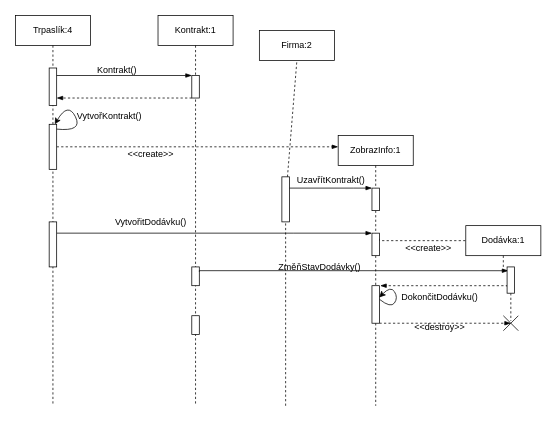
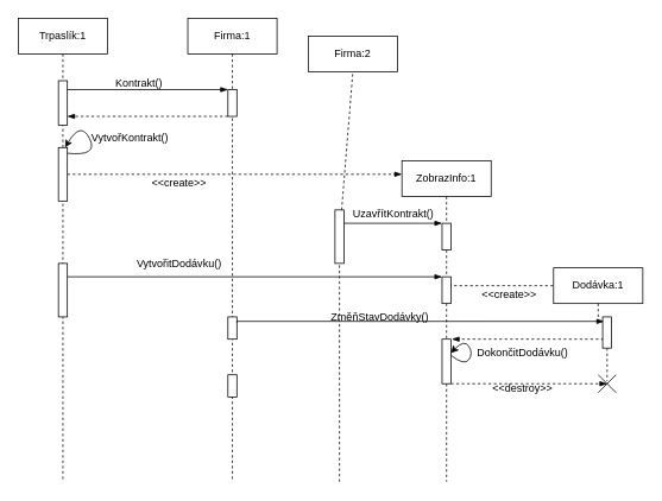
  <mxCell id="0" />
  <mxCell id="1" parent="0" />
- <mxCell id="2" value="Trpaslík:4" style="shape=umlLifeline;perimeter=lifelinePerimeter;whiteSpace=wrap;html=1;container=0;dropTarget=0;collapsible=0;recursiveResize=0;outlineConnect=0;portConstraint=eastwest;newEdgeStyle={&quot;edgeStyle&quot;:&quot;elbowEdgeStyle&quot;,&quot;elbow&quot;:&quot;vertical&quot;,&quot;curved&quot;:0,&quot;rounded&quot;:0};" parent="1" vertex="1"><mxGeometry x="20" y="20" width="100" height="520" as="geometry" /></mxCell>
+ <mxCell id="2" value="Trpaslík:1" style="shape=umlLifeline;perimeter=lifelinePerimeter;whiteSpace=wrap;html=1;container=0;dropTarget=0;collapsible=0;recursiveResize=0;outlineConnect=0;portConstraint=eastwest;newEdgeStyle={&quot;edgeStyle&quot;:&quot;elbowEdgeStyle&quot;,&quot;elbow&quot;:&quot;vertical&quot;,&quot;curved&quot;:0,&quot;rounded&quot;:0};" parent="1" vertex="1"><mxGeometry x="20" y="20" width="100" height="520" as="geometry" /></mxCell>
  <mxCell id="3" value="" style="html=1;points=[];perimeter=orthogonalPerimeter;outlineConnect=0;targetShapes=umlLifeline;portConstraint=eastwest;newEdgeStyle={&quot;edgeStyle&quot;:&quot;elbowEdgeStyle&quot;,&quot;elbow&quot;:&quot;vertical&quot;,&quot;curved&quot;:0,&quot;rounded&quot;:0};" parent="2" vertex="1"><mxGeometry x="45" y="70" width="10" height="50" as="geometry" /></mxCell>
- <mxCell id="4" value="Kontrakt:1" style="shape=umlLifeline;perimeter=lifelinePerimeter;whiteSpace=wrap;html=1;container=0;dropTarget=0;collapsible=0;recursiveResize=0;outlineConnect=0;portConstraint=eastwest;newEdgeStyle={&quot;edgeStyle&quot;:&quot;elbowEdgeStyle&quot;,&quot;elbow&quot;:&quot;vertical&quot;,&quot;curved&quot;:0,&quot;rounded&quot;:0};" parent="1" vertex="1"><mxGeometry x="210" y="20" width="100" height="520" as="geometry" /></mxCell>
+ <mxCell id="4" value="Firma:1" style="shape=umlLifeline;perimeter=lifelinePerimeter;whiteSpace=wrap;html=1;container=0;dropTarget=0;collapsible=0;recursiveResize=0;outlineConnect=0;portConstraint=eastwest;newEdgeStyle={&quot;edgeStyle&quot;:&quot;elbowEdgeStyle&quot;,&quot;elbow&quot;:&quot;vertical&quot;,&quot;curved&quot;:0,&quot;rounded&quot;:0};" parent="1" vertex="1"><mxGeometry x="210" y="20" width="100" height="520" as="geometry" /></mxCell>
  <mxCell id="5" value="" style="html=1;points=[];perimeter=orthogonalPerimeter;outlineConnect=0;targetShapes=umlLifeline;portConstraint=eastwest;newEdgeStyle={&quot;edgeStyle&quot;:&quot;elbowEdgeStyle&quot;,&quot;elbow&quot;:&quot;vertical&quot;,&quot;curved&quot;:0,&quot;rounded&quot;:0};" parent="4" vertex="1"><mxGeometry x="45" y="80" width="10" height="30" as="geometry" /></mxCell>
  <mxCell id="6" value="" style="endArrow=blockThin;html=1;rounded=0;endFill=1;" edge="1" parent="1" source="3" target="5"><mxGeometry width="50" height="50" relative="1" as="geometry"><mxPoint x="140" y="170" as="sourcePoint" /><mxPoint x="190" y="120" as="targetPoint" /><Array as="points"><mxPoint x="170" y="100" /></Array></mxGeometry></mxCell>
  <mxCell id="7" value="" style="endArrow=blockThin;html=1;rounded=0;endFill=1;dashed=1;" edge="1" parent="1" source="5" target="3"><mxGeometry width="50" height="50" relative="1" as="geometry"><mxPoint x="260" y="130" as="sourcePoint" /><mxPoint x="80" y="130" as="targetPoint" /><Array as="points"><mxPoint x="175" y="130" /></Array></mxGeometry></mxCell>
  <mxCell id="8" value="Kontrakt()" style="text;html=1;align=center;verticalAlign=middle;resizable=0;points=[];autosize=1;strokeColor=none;fillColor=none;" vertex="1" parent="1"><mxGeometry x="110" y="78" width="90" height="30" as="geometry" /></mxCell>
  <mxCell id="9" style="edgeStyle=orthogonalEdgeStyle;rounded=0;orthogonalLoop=1;jettySize=auto;html=1;exitX=1;exitY=0.5;exitDx=0;exitDy=0;endArrow=blockThin;endFill=1;dashed=1;" edge="1" parent="1" source="10"><mxGeometry relative="1" as="geometry"><mxPoint x="450" y="195" as="targetPoint" /></mxGeometry></mxCell>
  <mxCell id="10" value="" style="rounded=0;whiteSpace=wrap;html=1;" vertex="1" parent="1"><mxGeometry x="65" y="165" width="10" height="60" as="geometry" /></mxCell>
  <mxCell id="11" value="" style="curved=1;endArrow=classic;html=1;rounded=0;entryX=0.75;entryY=0;entryDx=0;entryDy=0;exitX=1.004;exitY=0.107;exitDx=0;exitDy=0;exitPerimeter=0;" edge="1" parent="1" source="10" target="10"><mxGeometry width="50" height="50" relative="1" as="geometry"><mxPoint x="80" y="165" as="sourcePoint" /><mxPoint x="130" y="135" as="targetPoint" /><Array as="points"><mxPoint x="110" y="175" /><mxPoint x="90" y="135" /></Array></mxGeometry></mxCell>
  <mxCell id="12" value="VytvořKontrakt()" style="text;html=1;align=center;verticalAlign=middle;resizable=0;points=[];autosize=1;strokeColor=none;fillColor=none;" vertex="1" parent="1"><mxGeometry x="90" y="140" width="110" height="30" as="geometry" /></mxCell>
  <mxCell id="13" value="ZobrazInfo:1" style="shape=umlLifeline;perimeter=lifelinePerimeter;whiteSpace=wrap;html=1;container=0;dropTarget=0;collapsible=0;recursiveResize=0;outlineConnect=0;portConstraint=eastwest;newEdgeStyle={&quot;edgeStyle&quot;:&quot;elbowEdgeStyle&quot;,&quot;elbow&quot;:&quot;vertical&quot;,&quot;curved&quot;:0,&quot;rounded&quot;:0};" vertex="1" parent="1"><mxGeometry x="450" y="180" width="100" height="360" as="geometry" /></mxCell>
  <mxCell id="14" value="" style="html=1;points=[];perimeter=orthogonalPerimeter;outlineConnect=0;targetShapes=umlLifeline;portConstraint=eastwest;newEdgeStyle={&quot;edgeStyle&quot;:&quot;elbowEdgeStyle&quot;,&quot;elbow&quot;:&quot;vertical&quot;,&quot;curved&quot;:0,&quot;rounded&quot;:0};" vertex="1" parent="13"><mxGeometry x="45" y="70" width="10" height="30" as="geometry" /></mxCell>
  <mxCell id="15" value="&amp;lt;&amp;lt;create&amp;gt;&amp;gt;" style="text;html=1;align=center;verticalAlign=middle;resizable=0;points=[];autosize=1;strokeColor=none;fillColor=none;" vertex="1" parent="1"><mxGeometry x="160" y="190" width="80" height="30" as="geometry" /></mxCell>
  <mxCell id="16" style="edgeStyle=orthogonalEdgeStyle;rounded=0;orthogonalLoop=1;jettySize=auto;html=1;exitX=1;exitY=0.25;exitDx=0;exitDy=0;entryX=0;entryY=0;entryDx=0;entryDy=0;endArrow=blockThin;endFill=1;" edge="1" parent="1" source="17" target="25"><mxGeometry relative="1" as="geometry"><mxPoint x="410" y="310.167" as="targetPoint" /><Array as="points"><mxPoint x="390" y="310" /><mxPoint x="390" y="310" /></Array></mxGeometry></mxCell>
  <mxCell id="17" value="" style="rounded=0;whiteSpace=wrap;html=1;" vertex="1" parent="1"><mxGeometry x="65" y="295" width="10" height="60" as="geometry" /></mxCell>
  <mxCell id="18" value="Firma:2" style="rounded=0;whiteSpace=wrap;html=1;" vertex="1" parent="1"><mxGeometry x="345" y="40" width="100" height="40" as="geometry" /></mxCell>
  <mxCell id="19" value="" style="endArrow=none;dashed=1;html=1;rounded=0;entryX=0.5;entryY=1;entryDx=0;entryDy=0;" edge="1" parent="1" source="22" target="18"><mxGeometry width="50" height="50" relative="1" as="geometry"><mxPoint x="380" y="470" as="sourcePoint" /><mxPoint x="280" y="110" as="targetPoint" /></mxGeometry></mxCell>
  <mxCell id="20" value="" style="endArrow=none;dashed=1;html=1;rounded=0;entryX=0.5;entryY=1;entryDx=0;entryDy=0;" edge="1" parent="1" target="22"><mxGeometry width="50" height="50" relative="1" as="geometry"><mxPoint x="380" y="540" as="sourcePoint" /><mxPoint x="380" y="60" as="targetPoint" /></mxGeometry></mxCell>
  <mxCell id="21" style="edgeStyle=orthogonalEdgeStyle;rounded=0;orthogonalLoop=1;jettySize=auto;html=1;exitX=1;exitY=0.25;exitDx=0;exitDy=0;endArrow=blockThin;endFill=1;" edge="1" parent="1" source="22" target="14"><mxGeometry relative="1" as="geometry"><Array as="points"><mxPoint x="470" y="250" /><mxPoint x="470" y="250" /></Array></mxGeometry></mxCell>
  <mxCell id="22" value="" style="rounded=0;whiteSpace=wrap;html=1;" vertex="1" parent="1"><mxGeometry x="375" y="235" width="10" height="60" as="geometry" /></mxCell>
  <mxCell id="23" value="UzavřítKontrakt()" style="text;html=1;align=center;verticalAlign=middle;resizable=0;points=[];autosize=1;strokeColor=none;fillColor=none;" vertex="1" parent="1"><mxGeometry x="385" y="225" width="110" height="30" as="geometry" /></mxCell>
  <mxCell id="24" style="edgeStyle=orthogonalEdgeStyle;rounded=0;orthogonalLoop=1;jettySize=auto;html=1;exitX=1;exitY=0.25;exitDx=0;exitDy=0;entryX=0.001;entryY=0.395;entryDx=0;entryDy=0;entryPerimeter=0;dashed=1;" edge="1" parent="1" source="25" target="28"><mxGeometry relative="1" as="geometry"><Array as="points"><mxPoint x="505" y="320" /><mxPoint x="630" y="320" /></Array></mxGeometry></mxCell>
  <mxCell id="25" value="" style="rounded=0;whiteSpace=wrap;html=1;" vertex="1" parent="1"><mxGeometry x="495" y="310" width="10" height="30" as="geometry" /></mxCell>
  <mxCell id="26" value="VytvořitDodávku()" style="text;html=1;align=center;verticalAlign=middle;resizable=0;points=[];autosize=1;strokeColor=none;fillColor=none;" vertex="1" parent="1"><mxGeometry x="140" y="280" width="120" height="30" as="geometry" /></mxCell>
  <mxCell id="27" style="edgeStyle=orthogonalEdgeStyle;rounded=0;orthogonalLoop=1;jettySize=auto;html=1;exitX=0.5;exitY=1;exitDx=0;exitDy=0;endArrow=none;endFill=0;dashed=1;entryX=0.5;entryY=1;entryDx=0;entryDy=0;" edge="1" parent="1"><mxGeometry relative="1" as="geometry"><mxPoint x="680" y="420" as="targetPoint" /><mxPoint x="680" y="420" as="sourcePoint" /></mxGeometry></mxCell>
  <mxCell id="28" value="Dodávka:1" style="whiteSpace=wrap;html=1;" vertex="1" parent="1"><mxGeometry x="620" y="300" width="100" height="40" as="geometry" /></mxCell>
  <mxCell id="29" value="&amp;lt;&amp;lt;create&amp;gt;&amp;gt;" style="text;html=1;align=center;verticalAlign=middle;resizable=0;points=[];autosize=1;strokeColor=none;fillColor=none;" vertex="1" parent="1"><mxGeometry x="530" y="315" width="80" height="30" as="geometry" /></mxCell>
  <mxCell id="30" value="" style="rounded=0;whiteSpace=wrap;html=1;" vertex="1" parent="1"><mxGeometry x="255" y="355" width="10" height="25" as="geometry" /></mxCell>
  <mxCell id="31" value="" style="edgeStyle=orthogonalEdgeStyle;rounded=0;orthogonalLoop=1;jettySize=auto;html=1;exitX=0.5;exitY=1;exitDx=0;exitDy=0;endArrow=none;endFill=0;dashed=1;" edge="1" parent="1" source="40"><mxGeometry relative="1" as="geometry"><mxPoint x="680" y="427" as="targetPoint" /><mxPoint x="680" y="345" as="sourcePoint" /></mxGeometry></mxCell>
  <mxCell id="32" style="edgeStyle=orthogonalEdgeStyle;rounded=0;orthogonalLoop=1;jettySize=auto;html=1;exitX=1;exitY=0.25;exitDx=0;exitDy=0;entryX=0.163;entryY=0.144;entryDx=0;entryDy=0;entryPerimeter=0;endArrow=blockThin;endFill=1;" edge="1" parent="1" source="30" target="40"><mxGeometry relative="1" as="geometry"><mxPoint x="670" y="361" as="targetPoint" /><Array as="points"><mxPoint x="265" y="360" /></Array></mxGeometry></mxCell>
  <mxCell id="33" value="ZměňStavDodávky()" style="text;html=1;align=center;verticalAlign=middle;resizable=0;points=[];autosize=1;strokeColor=none;fillColor=none;" vertex="1" parent="1"><mxGeometry x="360" y="340" width="130" height="30" as="geometry" /></mxCell>
  <mxCell id="34" value="" style="group" vertex="1" connectable="0" parent="1"><mxGeometry x="670" y="420" width="20" height="20" as="geometry" /></mxCell>
  <mxCell id="35" value="" style="endArrow=none;html=1;rounded=0;" edge="1" parent="34"><mxGeometry width="50" height="50" relative="1" as="geometry"><mxPoint x="20" y="20" as="sourcePoint" /><mxPoint as="targetPoint" /></mxGeometry></mxCell>
  <mxCell id="36" value="" style="endArrow=none;html=1;rounded=0;" edge="1" parent="34"><mxGeometry width="50" height="50" relative="1" as="geometry"><mxPoint x="20" as="sourcePoint" /><mxPoint y="20" as="targetPoint" /></mxGeometry></mxCell>
  <mxCell id="37" value="" style="rounded=0;whiteSpace=wrap;html=1;" vertex="1" parent="1"><mxGeometry x="255" y="420" width="10" height="25" as="geometry" /></mxCell>
  <mxCell id="38" value="" style="edgeStyle=orthogonalEdgeStyle;rounded=0;orthogonalLoop=1;jettySize=auto;html=1;exitX=0.5;exitY=1;exitDx=0;exitDy=0;endArrow=none;endFill=0;dashed=1;" edge="1" parent="1" source="28" target="40"><mxGeometry relative="1" as="geometry"><mxPoint x="680" y="427" as="targetPoint" /><mxPoint x="680" y="345" as="sourcePoint" /></mxGeometry></mxCell>
  <mxCell id="39" style="edgeStyle=orthogonalEdgeStyle;rounded=0;orthogonalLoop=1;jettySize=auto;html=1;exitX=0;exitY=0.75;exitDx=0;exitDy=0;endArrow=blockThin;endFill=1;dashed=1;" edge="1" parent="1" source="40"><mxGeometry relative="1" as="geometry"><mxPoint x="506" y="380" as="targetPoint" /><Array as="points"><mxPoint x="675" y="380" /><mxPoint x="506" y="380" /></Array></mxGeometry></mxCell>
  <mxCell id="40" value="" style="rounded=0;whiteSpace=wrap;html=1;" vertex="1" parent="1"><mxGeometry x="675" y="355" width="10" height="35" as="geometry" /></mxCell>
  <mxCell id="41" style="edgeStyle=orthogonalEdgeStyle;rounded=0;orthogonalLoop=1;jettySize=auto;html=1;exitX=1;exitY=1;exitDx=0;exitDy=0;dashed=1;endArrow=blockThin;endFill=1;" edge="1" parent="1" source="42"><mxGeometry relative="1" as="geometry"><mxPoint x="680" y="430" as="targetPoint" /><Array as="points"><mxPoint x="640" y="430" /><mxPoint x="640" y="430" /></Array></mxGeometry></mxCell>
  <mxCell id="42" value="" style="rounded=0;whiteSpace=wrap;html=1;" vertex="1" parent="1"><mxGeometry x="495" y="380" width="10" height="50" as="geometry" /></mxCell>
  <mxCell id="43" value="&amp;lt;&amp;lt;destroy&amp;gt;&amp;gt;" style="text;html=1;align=center;verticalAlign=middle;resizable=0;points=[];autosize=1;strokeColor=none;fillColor=none;" vertex="1" parent="1"><mxGeometry x="540" y="420" width="90" height="30" as="geometry" /></mxCell>
  <mxCell id="44" value="" style="curved=1;endArrow=classic;html=1;rounded=0;entryX=0.973;entryY=0.313;entryDx=0;entryDy=0;exitX=1.027;exitY=0.367;exitDx=0;exitDy=0;exitPerimeter=0;entryPerimeter=0;" edge="1" parent="1" source="42" target="42"><mxGeometry width="50" height="50" relative="1" as="geometry"><mxPoint x="510" y="400" as="sourcePoint" /><mxPoint x="510" y="400" as="targetPoint" /><Array as="points"><mxPoint x="520" y="410" /><mxPoint x="530" y="396" /><mxPoint x="520" y="380" /></Array></mxGeometry></mxCell>
  <mxCell id="45" value="DokončitDodávku()" style="text;html=1;align=center;verticalAlign=middle;resizable=0;points=[];autosize=1;strokeColor=none;fillColor=none;" vertex="1" parent="1"><mxGeometry x="520" y="380" width="130" height="30" as="geometry" /></mxCell>
